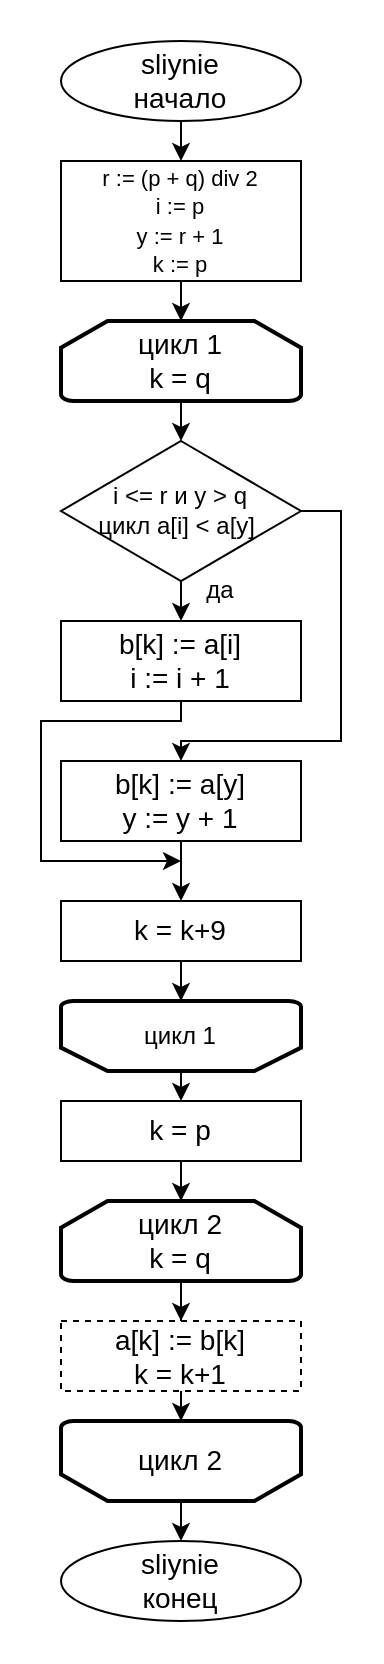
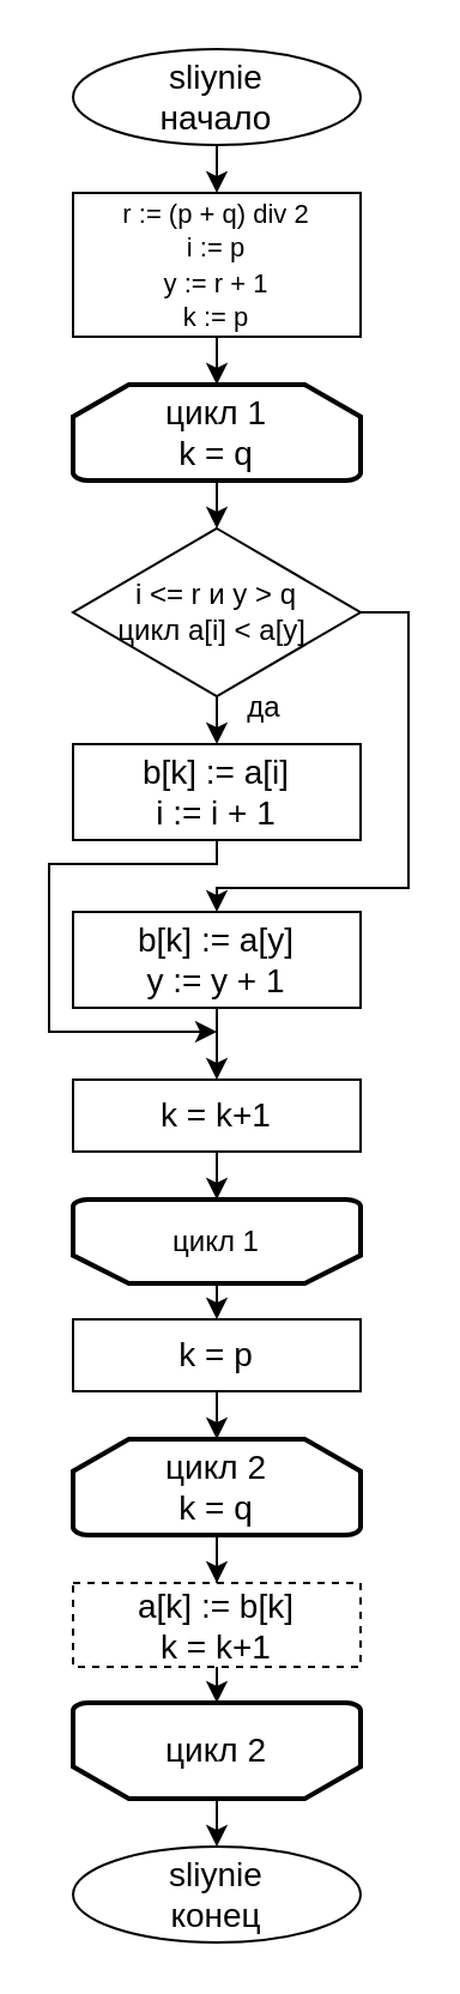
  <mxCell id="0" />
  <mxCell id="1" parent="0" />
  <mxCell id="2" style="edgeStyle=orthogonalEdgeStyle;rounded=0;orthogonalLoop=1;jettySize=auto;html=1;exitX=0.5;exitY=1;exitDx=0;exitDy=0;entryX=0.5;entryY=0;entryDx=0;entryDy=0;" edge="1" parent="1" source="3" target="4"><mxGeometry relative="1" as="geometry" /></mxCell>
  <mxCell id="3" value="&lt;font style=&quot;font-size: 14px;&quot;&gt;sliynie&lt;br&gt;начало&lt;/font&gt;" style="ellipse;whiteSpace=wrap;html=1;" vertex="1" parent="1"><mxGeometry x="30" y="20" width="120" height="40" as="geometry" /></mxCell>
  <mxCell id="4" value="&lt;font style=&quot;font-size: 11px;&quot;&gt;r := (p + q) div 2&lt;br&gt;i := p&lt;br&gt;y := r + 1&lt;br&gt;k := p&lt;/font&gt;" style="rounded=0;whiteSpace=wrap;html=1;" vertex="1" parent="1"><mxGeometry x="30" y="80" width="120" height="60" as="geometry" /></mxCell>
  <mxCell id="5" style="edgeStyle=orthogonalEdgeStyle;rounded=0;orthogonalLoop=1;jettySize=auto;html=1;exitX=0.5;exitY=1;exitDx=0;exitDy=0;exitPerimeter=0;entryX=0.5;entryY=0;entryDx=0;entryDy=0;" edge="1" parent="1" source="6" target="9"><mxGeometry relative="1" as="geometry" /></mxCell>
  <mxCell id="6" value="&lt;font style=&quot;font-size: 14px;&quot;&gt;цикл 1&lt;br&gt;k = q&lt;/font&gt;" style="strokeWidth=2;html=1;shape=mxgraph.flowchart.loop_limit;whiteSpace=wrap;" vertex="1" parent="1"><mxGeometry x="30" y="160" width="120" height="40" as="geometry" /></mxCell>
  <mxCell id="7" style="edgeStyle=orthogonalEdgeStyle;rounded=0;orthogonalLoop=1;jettySize=auto;html=1;exitX=0.5;exitY=1;exitDx=0;exitDy=0;entryX=0.5;entryY=0;entryDx=0;entryDy=0;" edge="1" parent="1" source="9" target="12"><mxGeometry relative="1" as="geometry" /></mxCell>
  <mxCell id="8" style="edgeStyle=orthogonalEdgeStyle;rounded=0;orthogonalLoop=1;jettySize=auto;html=1;exitX=1;exitY=0.5;exitDx=0;exitDy=0;entryX=0.5;entryY=0;entryDx=0;entryDy=0;" edge="1" parent="1" source="9" target="15"><mxGeometry relative="1" as="geometry"><Array as="points"><mxPoint x="170" y="255" /><mxPoint x="170" y="370" /><mxPoint x="90" y="370" /></Array></mxGeometry></mxCell>
  <mxCell id="9" value="i &amp;lt;= r и&amp;nbsp;y &amp;gt; q&lt;br&gt;цикл&amp;nbsp;a[i] &amp;lt; a[y]&amp;nbsp;" style="rhombus;whiteSpace=wrap;html=1;" vertex="1" parent="1"><mxGeometry x="30" y="220" width="120" height="70" as="geometry" /></mxCell>
  <mxCell id="10" style="edgeStyle=orthogonalEdgeStyle;rounded=0;orthogonalLoop=1;jettySize=auto;html=1;exitX=0.5;exitY=1;exitDx=0;exitDy=0;entryX=0.5;entryY=0;entryDx=0;entryDy=0;entryPerimeter=0;" edge="1" parent="1" source="4" target="6"><mxGeometry relative="1" as="geometry" /></mxCell>
  <mxCell id="11" style="edgeStyle=orthogonalEdgeStyle;rounded=0;orthogonalLoop=1;jettySize=auto;html=1;exitX=0.5;exitY=1;exitDx=0;exitDy=0;" edge="1" parent="1" source="12"><mxGeometry relative="1" as="geometry"><mxPoint x="90" y="430" as="targetPoint" /><Array as="points"><mxPoint x="90" y="360" /><mxPoint x="20" y="360" /><mxPoint x="20" y="430" /></Array></mxGeometry></mxCell>
  <mxCell id="12" value="&lt;font style=&quot;font-size: 14px;&quot;&gt;b[k] := a[i]&lt;br&gt;i := i + 1&lt;/font&gt;" style="rounded=0;whiteSpace=wrap;html=1;" vertex="1" parent="1"><mxGeometry x="30" y="310" width="120" height="40" as="geometry" /></mxCell>
  <mxCell id="13" value="да" style="text;html=1;strokeColor=none;fillColor=none;align=center;verticalAlign=middle;whiteSpace=wrap;rounded=0;" vertex="1" parent="1"><mxGeometry x="80" y="280" width="60" height="30" as="geometry" /></mxCell>
  <mxCell id="14" style="edgeStyle=orthogonalEdgeStyle;rounded=0;orthogonalLoop=1;jettySize=auto;html=1;exitX=0.5;exitY=1;exitDx=0;exitDy=0;entryX=0.5;entryY=0;entryDx=0;entryDy=0;" edge="1" parent="1" source="15" target="17"><mxGeometry relative="1" as="geometry" /></mxCell>
  <mxCell id="15" value="&lt;font style=&quot;font-size: 14px;&quot;&gt;b[k] := a[y]&lt;br&gt;y := y + 1&lt;/font&gt;" style="rounded=0;whiteSpace=wrap;html=1;" vertex="1" parent="1"><mxGeometry x="30" y="380" width="120" height="40" as="geometry" /></mxCell>
  <mxCell id="16" value="&lt;font style=&quot;font-size: 14px;&quot;&gt;k = p&lt;/font&gt;" style="rounded=0;whiteSpace=wrap;html=1;" vertex="1" parent="1"><mxGeometry x="30" y="550" width="120" height="30" as="geometry" /></mxCell>
- <mxCell id="17" value="&lt;font style=&quot;font-size: 14px;&quot;&gt;k = k+9&lt;/font&gt;" style="rounded=0;whiteSpace=wrap;html=1;" vertex="1" parent="1"><mxGeometry x="30" y="450" width="120" height="30" as="geometry" /></mxCell>
+ <mxCell id="17" value="&lt;font style=&quot;font-size: 14px;&quot;&gt;k = k+1&lt;/font&gt;" style="rounded=0;whiteSpace=wrap;html=1;" vertex="1" parent="1"><mxGeometry x="30" y="450" width="120" height="30" as="geometry" /></mxCell>
  <mxCell id="18" style="edgeStyle=orthogonalEdgeStyle;rounded=0;orthogonalLoop=1;jettySize=auto;html=1;exitX=0.5;exitY=0;exitDx=0;exitDy=0;exitPerimeter=0;entryX=0.5;entryY=0;entryDx=0;entryDy=0;" edge="1" parent="1" source="19" target="16"><mxGeometry relative="1" as="geometry" /></mxCell>
  <mxCell id="19" value="" style="strokeWidth=2;html=1;shape=mxgraph.flowchart.loop_limit;whiteSpace=wrap;rotation=-180;" vertex="1" parent="1"><mxGeometry x="30" y="500" width="120" height="35" as="geometry" /></mxCell>
  <mxCell id="20" value="цикл 1" style="text;html=1;strokeColor=none;fillColor=none;align=center;verticalAlign=middle;whiteSpace=wrap;rounded=0;" vertex="1" parent="1"><mxGeometry x="60" y="502.5" width="60" height="30" as="geometry" /></mxCell>
  <mxCell id="21" style="edgeStyle=orthogonalEdgeStyle;rounded=0;orthogonalLoop=1;jettySize=auto;html=1;exitX=0.5;exitY=1;exitDx=0;exitDy=0;entryX=0.5;entryY=1;entryDx=0;entryDy=0;entryPerimeter=0;" edge="1" parent="1" source="17" target="19"><mxGeometry relative="1" as="geometry" /></mxCell>
  <mxCell id="22" value="&lt;font style=&quot;font-size: 14px;&quot;&gt;a[k] := b[k]&lt;br&gt;k = k+1&lt;/font&gt;" style="rounded=0;whiteSpace=wrap;html=1;dashed=1;" vertex="1" parent="1"><mxGeometry x="30" y="660" width="120" height="35" as="geometry" /></mxCell>
  <mxCell id="23" style="edgeStyle=orthogonalEdgeStyle;rounded=0;orthogonalLoop=1;jettySize=auto;html=1;exitX=0.5;exitY=1;exitDx=0;exitDy=0;exitPerimeter=0;" edge="1" parent="1" source="24" target="22"><mxGeometry relative="1" as="geometry" /></mxCell>
  <mxCell id="24" value="&lt;font style=&quot;font-size: 14px;&quot;&gt;цикл 2&lt;br&gt;k = q&lt;/font&gt;" style="strokeWidth=2;html=1;shape=mxgraph.flowchart.loop_limit;whiteSpace=wrap;" vertex="1" parent="1"><mxGeometry x="30" y="600" width="120" height="40" as="geometry" /></mxCell>
  <mxCell id="25" style="edgeStyle=orthogonalEdgeStyle;rounded=0;orthogonalLoop=1;jettySize=auto;html=1;exitX=0.5;exitY=1;exitDx=0;exitDy=0;entryX=0.5;entryY=0;entryDx=0;entryDy=0;entryPerimeter=0;" edge="1" parent="1" source="16" target="24"><mxGeometry relative="1" as="geometry" /></mxCell>
  <mxCell id="26" style="edgeStyle=orthogonalEdgeStyle;rounded=0;orthogonalLoop=1;jettySize=auto;html=1;exitX=0.5;exitY=0;exitDx=0;exitDy=0;exitPerimeter=0;entryX=0.5;entryY=0;entryDx=0;entryDy=0;" edge="1" parent="1" source="27" target="28"><mxGeometry relative="1" as="geometry" /></mxCell>
  <mxCell id="27" value="" style="strokeWidth=2;html=1;shape=mxgraph.flowchart.loop_limit;whiteSpace=wrap;rotation=-180;" vertex="1" parent="1"><mxGeometry x="30" y="710" width="120" height="40" as="geometry" /></mxCell>
  <mxCell id="28" value="&lt;font style=&quot;font-size: 14px;&quot;&gt;sliynie&lt;br&gt;конец&lt;/font&gt;" style="ellipse;whiteSpace=wrap;html=1;" vertex="1" parent="1"><mxGeometry x="30" y="770" width="120" height="40" as="geometry" /></mxCell>
  <mxCell id="29" value="&lt;font style=&quot;font-size: 14px;&quot;&gt;цикл 2&lt;/font&gt;" style="text;html=1;strokeColor=none;fillColor=none;align=center;verticalAlign=middle;whiteSpace=wrap;rounded=0;" vertex="1" parent="1"><mxGeometry x="60" y="715" width="60" height="30" as="geometry" /></mxCell>
  <mxCell id="30" style="edgeStyle=orthogonalEdgeStyle;rounded=0;orthogonalLoop=1;jettySize=auto;html=1;exitX=0.5;exitY=1;exitDx=0;exitDy=0;entryX=0.5;entryY=1;entryDx=0;entryDy=0;entryPerimeter=0;" edge="1" parent="1" source="22" target="27"><mxGeometry relative="1" as="geometry" /></mxCell>
